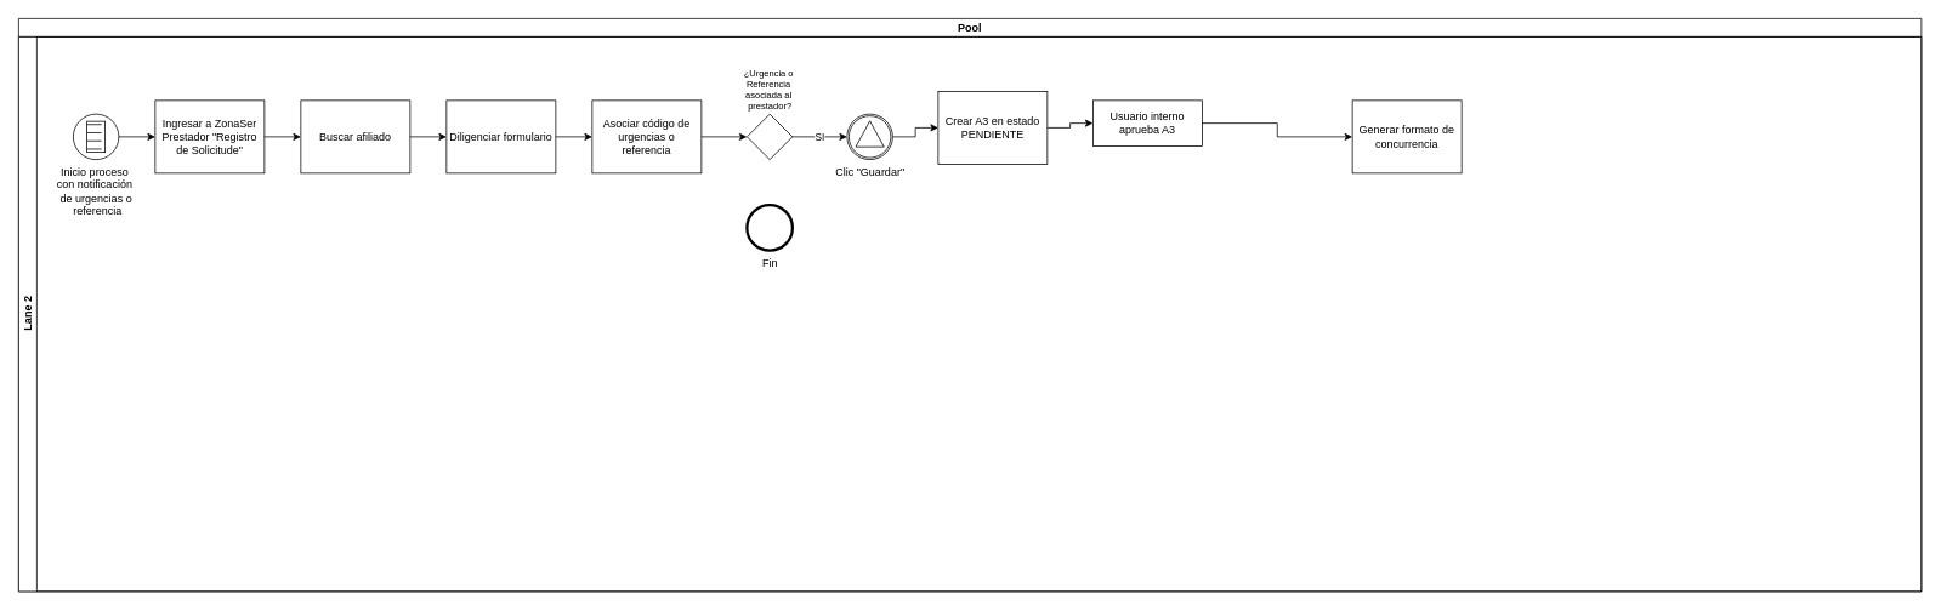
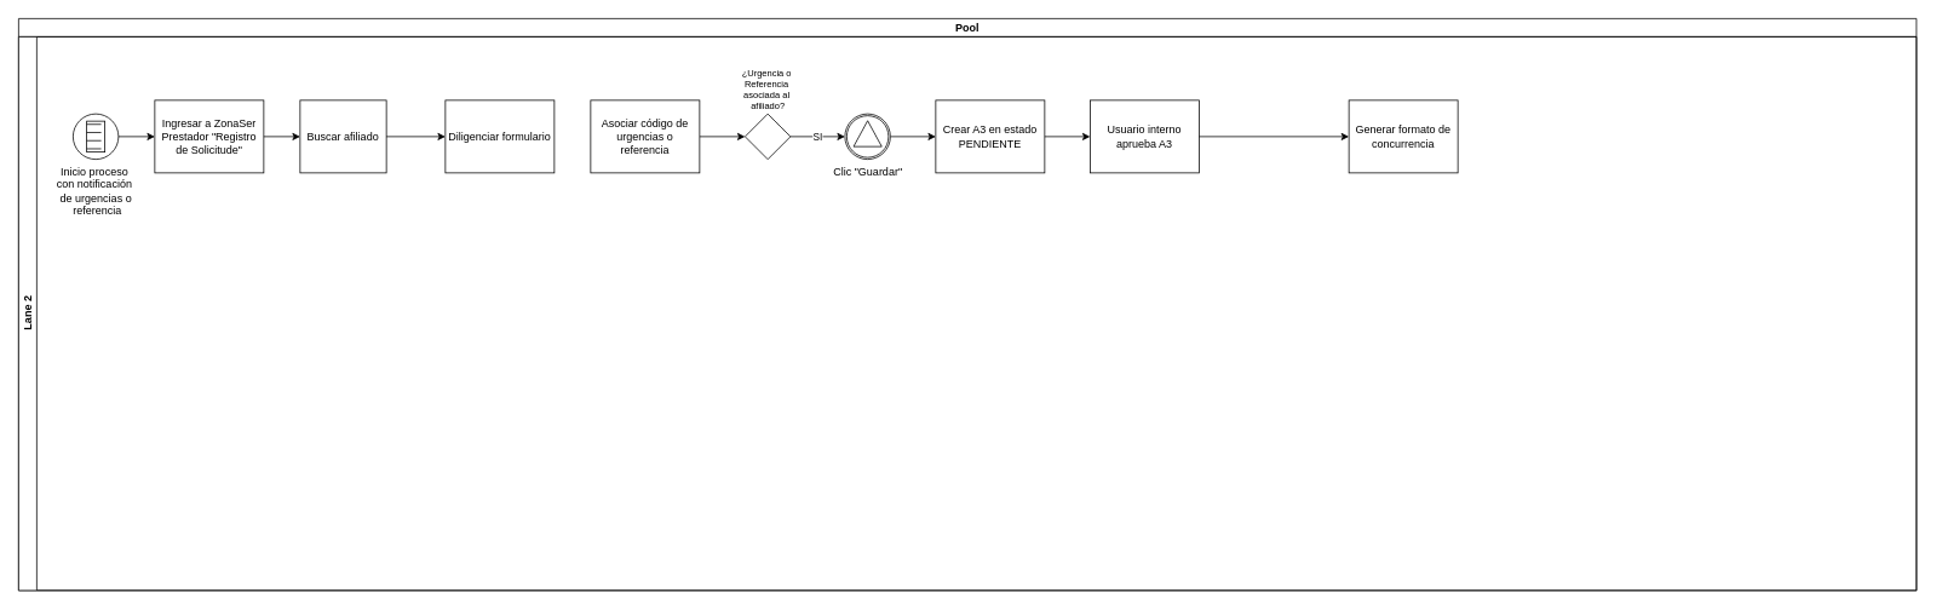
  <mxCell id="0" />
  <mxCell id="1" parent="0" />
  <mxCell id="2" value="Pool" style="swimlane;html=1;childLayout=stackLayout;resizeParent=1;resizeParentMax=0;horizontal=1;startSize=20;horizontalStack=0;whiteSpace=wrap;" vertex="1" parent="1"><mxGeometry x="20" y="20" width="2090" height="630" as="geometry" /></mxCell>
  <mxCell id="3" value="Lane 2" style="swimlane;html=1;startSize=20;horizontal=0;" vertex="1" parent="2"><mxGeometry y="20" width="2090" height="610" as="geometry" /></mxCell>
  <mxCell id="4" value="Inicio proceso&amp;nbsp;&lt;div&gt;con notificación&amp;nbsp;&lt;div&gt;de urgencias o&lt;/div&gt;&lt;div&gt;&amp;nbsp;referencia&lt;/div&gt;&lt;/div&gt;" style="points=[[0.145,0.145,0],[0.5,0,0],[0.855,0.145,0],[1,0.5,0],[0.855,0.855,0],[0.5,1,0],[0.145,0.855,0],[0,0.5,0]];shape=mxgraph.bpmn.event;html=1;verticalLabelPosition=bottom;labelBackgroundColor=#ffffff;verticalAlign=top;align=center;perimeter=ellipsePerimeter;outlineConnect=0;aspect=fixed;outline=standard;symbol=conditional;" vertex="1" parent="3"><mxGeometry x="60" y="85" width="50" height="50" as="geometry" /></mxCell>
  <mxCell id="5" value="Ingresar a ZonaSer Prestador &quot;Registro de Solicitude&quot;" style="points=[[0.25,0,0],[0.5,0,0],[0.75,0,0],[1,0.25,0],[1,0.5,0],[1,0.75,0],[0.75,1,0],[0.5,1,0],[0.25,1,0],[0,0.75,0],[0,0.5,0],[0,0.25,0]];shape=mxgraph.bpmn.task2;whiteSpace=wrap;rectStyle=rounded;size=10;html=1;container=1;expand=0;collapsible=0;taskMarker=user;" vertex="1" parent="3"><mxGeometry x="150" y="70" width="120" height="80" as="geometry" /></mxCell>
  <mxCell id="6" style="edgeStyle=orthogonalEdgeStyle;rounded=0;orthogonalLoop=1;jettySize=auto;html=1;" edge="1" parent="3" source="4" target="5"><mxGeometry relative="1" as="geometry"><mxPoint x="170" y="110" as="targetPoint" /></mxGeometry></mxCell>
- <mxCell id="7" value="Buscar afiliado" style="points=[[0.25,0,0],[0.5,0,0],[0.75,0,0],[1,0.25,0],[1,0.5,0],[1,0.75,0],[0.75,1,0],[0.5,1,0],[0.25,1,0],[0,0.75,0],[0,0.5,0],[0,0.25,0]];shape=mxgraph.bpmn.task2;whiteSpace=wrap;rectStyle=rounded;size=10;html=1;container=1;expand=0;collapsible=0;taskMarker=user;" vertex="1" parent="3"><mxGeometry x="310" y="70" width="120" height="80" as="geometry" /></mxCell>
+ <mxCell id="7" value="Buscar afiliado" style="points=[[0.25,0,0],[0.5,0,0],[0.75,0,0],[1,0.25,0],[1,0.5,0],[1,0.75,0],[0.75,1,0],[0.5,1,0],[0.25,1,0],[0,0.75,0],[0,0.5,0],[0,0.25,0]];shape=mxgraph.bpmn.task2;whiteSpace=wrap;rectStyle=rounded;size=10;html=1;container=1;expand=0;collapsible=0;taskMarker=user;" vertex="1" parent="3"><mxGeometry x="310" y="70" width="95" height="80" as="geometry" /></mxCell>
  <mxCell id="8" style="edgeStyle=orthogonalEdgeStyle;rounded=0;orthogonalLoop=1;jettySize=auto;html=1;" edge="1" parent="3" source="5" target="7"><mxGeometry relative="1" as="geometry"><mxPoint x="320" y="110" as="targetPoint" /></mxGeometry></mxCell>
  <mxCell id="9" value="Diligenciar formulario" style="points=[[0.25,0,0],[0.5,0,0],[0.75,0,0],[1,0.25,0],[1,0.5,0],[1,0.75,0],[0.75,1,0],[0.5,1,0],[0.25,1,0],[0,0.75,0],[0,0.5,0],[0,0.25,0]];shape=mxgraph.bpmn.task2;whiteSpace=wrap;rectStyle=rounded;size=10;html=1;container=1;expand=0;collapsible=0;taskMarker=user;" vertex="1" parent="3"><mxGeometry x="470" y="70" width="120" height="80" as="geometry" /></mxCell>
  <mxCell id="10" style="edgeStyle=orthogonalEdgeStyle;rounded=0;orthogonalLoop=1;jettySize=auto;html=1;" edge="1" parent="3" source="7" target="9"><mxGeometry relative="1" as="geometry"><mxPoint x="490" y="110" as="targetPoint" /></mxGeometry></mxCell>
  <mxCell id="11" style="edgeStyle=orthogonalEdgeStyle;rounded=0;orthogonalLoop=1;jettySize=auto;html=1;" edge="1" parent="3" source="12" target="14"><mxGeometry relative="1" as="geometry" /></mxCell>
  <mxCell id="12" value="Asociar código de urgencias o referencia" style="points=[[0.25,0,0],[0.5,0,0],[0.75,0,0],[1,0.25,0],[1,0.5,0],[1,0.75,0],[0.75,1,0],[0.5,1,0],[0.25,1,0],[0,0.75,0],[0,0.5,0],[0,0.25,0]];shape=mxgraph.bpmn.task2;whiteSpace=wrap;rectStyle=rounded;size=10;html=1;container=1;expand=0;collapsible=0;taskMarker=user;" vertex="1" parent="3"><mxGeometry x="630" y="70" width="120" height="80" as="geometry" /></mxCell>
- <mxCell id="13" style="edgeStyle=orthogonalEdgeStyle;rounded=0;orthogonalLoop=1;jettySize=auto;html=1;" edge="1" parent="3" source="9" target="12"><mxGeometry relative="1" as="geometry"><mxPoint x="630" y="110" as="targetPoint" /></mxGeometry></mxCell>
- <mxCell id="14" value="¿Urgencia o&amp;nbsp;&lt;div&gt;Referencia&amp;nbsp;&lt;div&gt;asociada al&amp;nbsp;&lt;/div&gt;&lt;div&gt;prestador?&lt;/div&gt;&lt;/div&gt;" style="points=[[0.25,0.25,0],[0.5,0,0],[0.75,0.25,0],[1,0.5,0],[0.75,0.75,0],[0.5,1,0],[0.25,0.75,0],[0,0.5,0]];shape=mxgraph.bpmn.gateway2;html=1;verticalLabelPosition=top;labelBackgroundColor=#ffffff;verticalAlign=bottom;align=center;perimeter=rhombusPerimeter;outlineConnect=0;outline=none;symbol=none;labelPosition=center;fontSize=10;" vertex="1" parent="3"><mxGeometry x="800" y="85" width="50" height="50" as="geometry" /></mxCell>
- <mxCell id="15" value="Crear A3 en estado PENDIENTE" style="points=[[0.25,0,0],[0.5,0,0],[0.75,0,0],[1,0.25,0],[1,0.5,0],[1,0.75,0],[0.75,1,0],[0.5,1,0],[0.25,1,0],[0,0.75,0],[0,0.5,0],[0,0.25,0]];shape=mxgraph.bpmn.task2;whiteSpace=wrap;rectStyle=rounded;size=10;html=1;container=1;expand=0;collapsible=0;taskMarker=script;" vertex="1" parent="3"><mxGeometry x="1010" y="60" width="120" height="80" as="geometry" /></mxCell>
+ <mxCell id="14" value="¿Urgencia o&amp;nbsp;&lt;div&gt;Referencia&amp;nbsp;&lt;div&gt;asociada al&amp;nbsp;&lt;/div&gt;&lt;div&gt;afiliado?&lt;/div&gt;&lt;/div&gt;" style="points=[[0.25,0.25,0],[0.5,0,0],[0.75,0.25,0],[1,0.5,0],[0.75,0.75,0],[0.5,1,0],[0.25,0.75,0],[0,0.5,0]];shape=mxgraph.bpmn.gateway2;html=1;verticalLabelPosition=top;labelBackgroundColor=#ffffff;verticalAlign=bottom;align=center;perimeter=rhombusPerimeter;outlineConnect=0;outline=none;symbol=none;labelPosition=center;fontSize=10;" vertex="1" parent="3"><mxGeometry x="800" y="85" width="50" height="50" as="geometry" /></mxCell>
+ <mxCell id="15" value="Crear A3 en estado PENDIENTE" style="points=[[0.25,0,0],[0.5,0,0],[0.75,0,0],[1,0.25,0],[1,0.5,0],[1,0.75,0],[0.75,1,0],[0.5,1,0],[0.25,1,0],[0,0.75,0],[0,0.5,0],[0,0.25,0]];shape=mxgraph.bpmn.task2;whiteSpace=wrap;rectStyle=rounded;size=10;html=1;container=1;expand=0;collapsible=0;taskMarker=script;" vertex="1" parent="3"><mxGeometry x="1010" y="70" width="120" height="80" as="geometry" /></mxCell>
  <mxCell id="16" style="edgeStyle=orthogonalEdgeStyle;rounded=0;orthogonalLoop=1;jettySize=auto;html=1;" edge="1" parent="3" source="17" target="15"><mxGeometry relative="1" as="geometry" /></mxCell>
  <mxCell id="17" value="Clic &quot;Guardar&quot;" style="points=[[0.145,0.145,0],[0.5,0,0],[0.855,0.145,0],[1,0.5,0],[0.855,0.855,0],[0.5,1,0],[0.145,0.855,0],[0,0.5,0]];shape=mxgraph.bpmn.event;html=1;verticalLabelPosition=bottom;labelBackgroundColor=#ffffff;verticalAlign=top;align=center;perimeter=ellipsePerimeter;outlineConnect=0;aspect=fixed;outline=catching;symbol=signal;" vertex="1" parent="3"><mxGeometry x="910" y="85" width="50" height="50" as="geometry" /></mxCell>
  <mxCell id="18" style="edgeStyle=orthogonalEdgeStyle;rounded=0;orthogonalLoop=1;jettySize=auto;html=1;entryX=0;entryY=0.5;entryDx=0;entryDy=0;entryPerimeter=0;" edge="1" parent="3" source="14" target="17"><mxGeometry relative="1" as="geometry"><mxPoint x="940" y="110" as="targetPoint" /></mxGeometry></mxCell>
  <mxCell id="19" value="SI" style="edgeLabel;html=1;align=center;verticalAlign=middle;resizable=0;points=[];" vertex="1" connectable="0" parent="18"><mxGeometry x="-0.04" relative="1" as="geometry"><mxPoint as="offset" /></mxGeometry></mxCell>
- <mxCell id="20" value="Usuario interno aprueba A3" style="points=[[0.25,0,0],[0.5,0,0],[0.75,0,0],[1,0.25,0],[1,0.5,0],[1,0.75,0],[0.75,1,0],[0.5,1,0],[0.25,1,0],[0,0.75,0],[0,0.5,0],[0,0.25,0]];shape=mxgraph.bpmn.task2;whiteSpace=wrap;rectStyle=rounded;size=10;html=1;container=1;expand=0;collapsible=0;taskMarker=user;" vertex="1" parent="3"><mxGeometry x="1180" y="70" width="120" height="50" as="geometry" /></mxCell>
+ <mxCell id="20" value="Usuario interno aprueba A3" style="points=[[0.25,0,0],[0.5,0,0],[0.75,0,0],[1,0.25,0],[1,0.5,0],[1,0.75,0],[0.75,1,0],[0.5,1,0],[0.25,1,0],[0,0.75,0],[0,0.5,0],[0,0.25,0]];shape=mxgraph.bpmn.task2;whiteSpace=wrap;rectStyle=rounded;size=10;html=1;container=1;expand=0;collapsible=0;taskMarker=user;" vertex="1" parent="3"><mxGeometry x="1180" y="70" width="120" height="80" as="geometry" /></mxCell>
  <mxCell id="21" style="edgeStyle=orthogonalEdgeStyle;rounded=0;orthogonalLoop=1;jettySize=auto;html=1;" edge="1" parent="3" source="15" target="20"><mxGeometry relative="1" as="geometry"><mxPoint x="1180" y="110" as="targetPoint" /></mxGeometry></mxCell>
  <mxCell id="22" value="Generar formato de concurrencia" style="points=[[0.25,0,0],[0.5,0,0],[0.75,0,0],[1,0.25,0],[1,0.5,0],[1,0.75,0],[0.75,1,0],[0.5,1,0],[0.25,1,0],[0,0.75,0],[0,0.5,0],[0,0.25,0]];shape=mxgraph.bpmn.task2;whiteSpace=wrap;rectStyle=rounded;size=10;html=1;container=1;expand=0;collapsible=0;taskMarker=script;" vertex="1" parent="3"><mxGeometry x="1465" y="70" width="120" height="80" as="geometry" /></mxCell>
  <mxCell id="23" style="edgeStyle=orthogonalEdgeStyle;rounded=0;orthogonalLoop=1;jettySize=auto;html=1;" edge="1" parent="3" source="20" target="22"><mxGeometry relative="1" as="geometry"><mxPoint x="1360" y="110" as="targetPoint" /></mxGeometry></mxCell>
- <mxCell id="24" value="Fin" style="points=[[0.145,0.145,0],[0.5,0,0],[0.855,0.145,0],[1,0.5,0],[0.855,0.855,0],[0.5,1,0],[0.145,0.855,0],[0,0.5,0]];shape=mxgraph.bpmn.event;html=1;verticalLabelPosition=bottom;labelBackgroundColor=#ffffff;verticalAlign=top;align=center;perimeter=ellipsePerimeter;outlineConnect=0;aspect=fixed;outline=end;symbol=terminate2;" vertex="1" parent="1"><mxGeometry x="820" y="225" width="50" height="50" as="geometry" /></mxCell>
